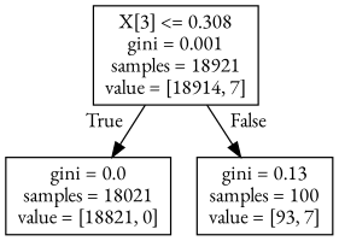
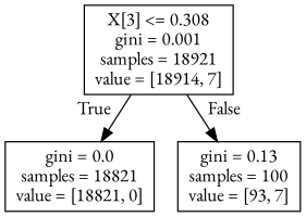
  digraph {
    fontname="EB Garamond"
    node [shape=box fontname="EB Garamond"]
    edge [labeldistance=2.5 fontname="EB Garamond"]
    n1 [label="X[3] <= 0.308\ngini = 0.001\nsamples = 18921\nvalue = [18914, 7]"]
-   n2 [label="gini = 0.0\nsamples = 18021\nvalue = [18821, 0]"]
+   n2 [label="gini = 0.0\nsamples = 18821\nvalue = [18821, 0]"]
    n3 [label="gini = 0.13\nsamples = 100\nvalue = [93, 7]"]
    n1 -> n2 [headlabel=True labelangle=45]
    n1 -> n3 [headlabel=False labelangle=-45]
  }
